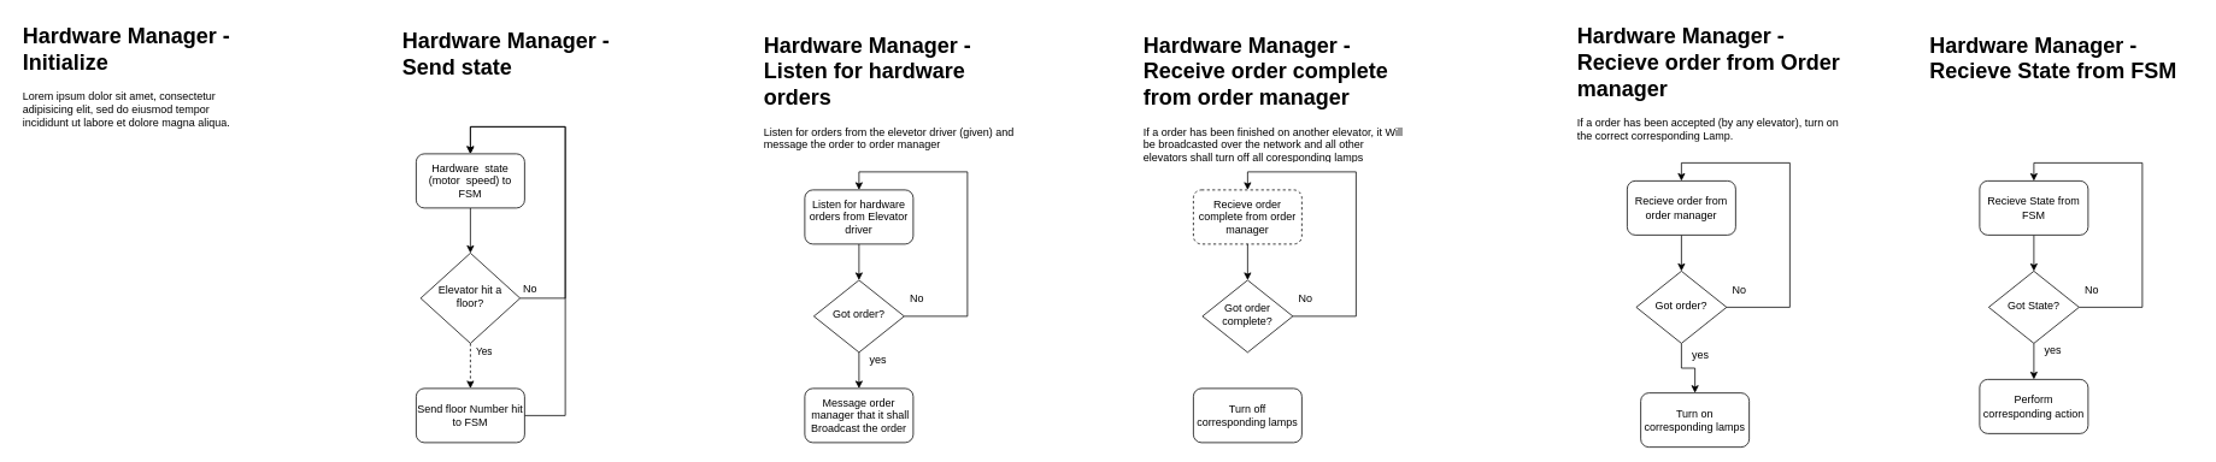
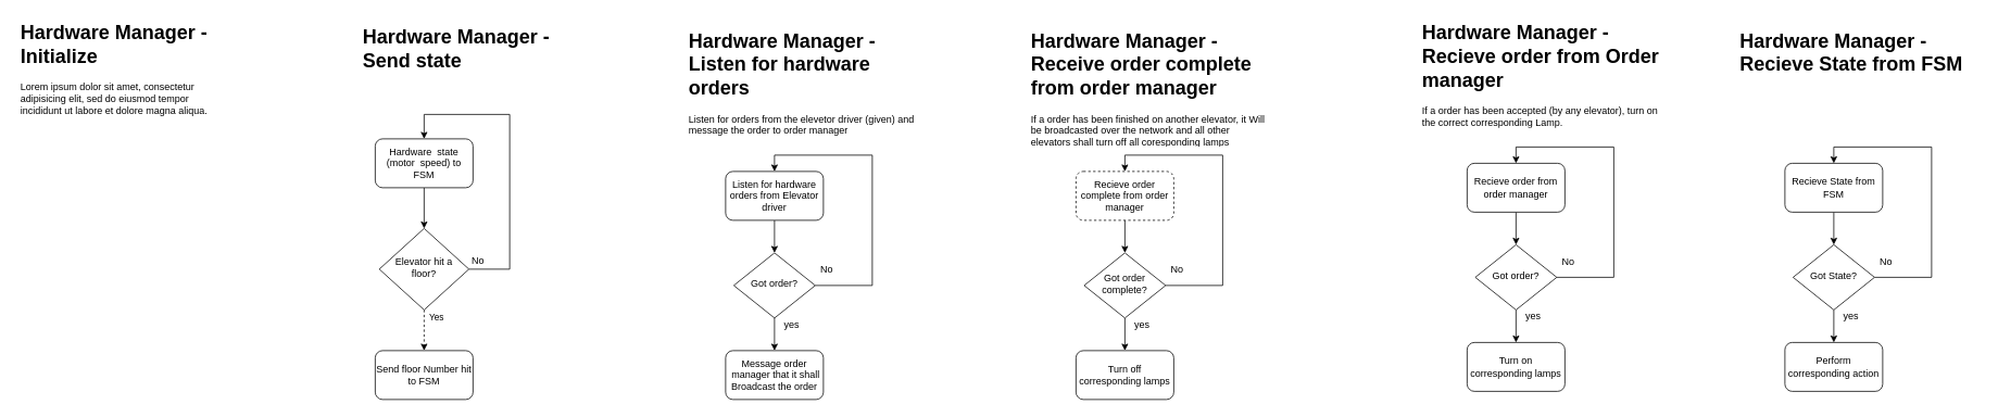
  <mxCell id="0" />
  <mxCell id="1" parent="0" />
  <mxCell id="2" value="" style="edgeStyle=orthogonalEdgeStyle;rounded=0;orthogonalLoop=1;jettySize=auto;html=1;" edge="1" parent="1" source="3" target="8"><mxGeometry relative="1" as="geometry" /></mxCell>
  <mxCell id="3" value="Listen for hardware orders from Elevator driver" style="rounded=1;whiteSpace=wrap;html=1;fontSize=12;glass=0;strokeWidth=1;shadow=0;" parent="1" vertex="1"><mxGeometry x="890" y="210" width="120" height="60" as="geometry" /></mxCell>
  <mxCell id="4" value="" style="edgeStyle=orthogonalEdgeStyle;rounded=0;orthogonalLoop=1;jettySize=auto;html=1;" edge="1" parent="1" source="8" target="11"><mxGeometry relative="1" as="geometry" /></mxCell>
  <mxCell id="5" value="yes" style="text;html=1;align=center;verticalAlign=middle;resizable=0;points=[];labelBackgroundColor=#ffffff;" vertex="1" connectable="0" parent="4"><mxGeometry x="-0.655" relative="1" as="geometry"><mxPoint x="20" as="offset" /></mxGeometry></mxCell>
  <mxCell id="6" style="edgeStyle=orthogonalEdgeStyle;rounded=0;orthogonalLoop=1;jettySize=auto;html=1;entryX=0.5;entryY=0;entryDx=0;entryDy=0;" edge="1" parent="1" source="8" target="3"><mxGeometry relative="1" as="geometry"><Array as="points"><mxPoint x="1070" y="350" /><mxPoint x="1070" y="190" /><mxPoint x="950" y="190" /></Array></mxGeometry></mxCell>
  <mxCell id="7" value="No" style="text;html=1;align=center;verticalAlign=middle;resizable=0;points=[];labelBackgroundColor=#ffffff;" vertex="1" connectable="0" parent="6"><mxGeometry x="-0.926" relative="1" as="geometry"><mxPoint x="-0.7" y="-20" as="offset" /></mxGeometry></mxCell>
  <mxCell id="8" value="Got order?" style="rhombus;whiteSpace=wrap;html=1;shadow=0;fontFamily=Helvetica;fontSize=12;align=center;strokeWidth=1;spacing=6;spacingTop=-4;" parent="1" vertex="1"><mxGeometry x="900" y="310" width="100" height="80" as="geometry" /></mxCell>
  <mxCell id="9" value="&lt;h1&gt;Hardware Manager - Initialize&lt;/h1&gt;&lt;p&gt;Lorem ipsum dolor sit amet, consectetur adipisicing elit, sed do eiusmod tempor incididunt ut labore et dolore magna aliqua.&lt;/p&gt;" style="text;html=1;strokeColor=none;fillColor=none;spacing=5;spacingTop=-20;whiteSpace=wrap;overflow=hidden;rounded=0;" vertex="1" parent="1"><mxGeometry x="20" y="20" width="260" height="140" as="geometry" /></mxCell>
  <mxCell id="10" value="&lt;h1&gt;Hardware Manager - Listen for hardware orders&lt;/h1&gt;&lt;p&gt;Listen for orders from the elevetor driver (given) and message the order to order manager&lt;/p&gt;" style="text;html=1;strokeColor=none;fillColor=none;spacing=5;spacingTop=-20;whiteSpace=wrap;overflow=hidden;rounded=0;" vertex="1" parent="1"><mxGeometry x="840" y="30" width="290" height="140" as="geometry" /></mxCell>
  <mxCell id="11" value="Message order &amp;nbsp;manager that it shall Broadcast the order" style="rounded=1;whiteSpace=wrap;html=1;fontSize=12;glass=0;strokeWidth=1;shadow=0;" vertex="1" parent="1"><mxGeometry x="890" y="430" width="120" height="60" as="geometry" /></mxCell>
  <mxCell id="12" value="&lt;h1&gt;Hardware Manager - Receive order complete from order manager&lt;/h1&gt;&lt;p&gt;If a order has been finished on another elevator, it Will be broadcasted over the network and all other elevators shall turn off all coresponding lamps&lt;/p&gt;" style="text;html=1;strokeColor=none;fillColor=none;spacing=5;spacingTop=-20;whiteSpace=wrap;overflow=hidden;rounded=0;" vertex="1" parent="1"><mxGeometry x="1260" y="30" width="300" height="150" as="geometry" /></mxCell>
  <mxCell id="13" value="" style="edgeStyle=orthogonalEdgeStyle;rounded=0;orthogonalLoop=1;jettySize=auto;html=1;" edge="1" parent="1" source="14" target="19"><mxGeometry relative="1" as="geometry" /></mxCell>
  <mxCell id="14" value="Recieve order complete from order manager" style="rounded=1;whiteSpace=wrap;html=1;fontSize=12;glass=0;strokeWidth=1;shadow=0;dashed=1;" vertex="1" parent="1"><mxGeometry x="1320" y="210" width="120" height="60" as="geometry" /></mxCell>
+ <mxCell id="15" value="" style="edgeStyle=orthogonalEdgeStyle;rounded=0;orthogonalLoop=1;jettySize=auto;html=1;" edge="1" parent="1" source="19" target="20"><mxGeometry relative="1" as="geometry" /></mxCell>
+ <mxCell id="16" value="yes" style="text;html=1;align=center;verticalAlign=middle;resizable=0;points=[];labelBackgroundColor=#ffffff;" vertex="1" connectable="0" parent="15"><mxGeometry x="-0.655" relative="1" as="geometry"><mxPoint x="20" as="offset" /></mxGeometry></mxCell>
  <mxCell id="17" style="edgeStyle=orthogonalEdgeStyle;rounded=0;orthogonalLoop=1;jettySize=auto;html=1;entryX=0.5;entryY=0;entryDx=0;entryDy=0;" edge="1" parent="1" source="19" target="14"><mxGeometry relative="1" as="geometry"><Array as="points"><mxPoint x="1500" y="350" /><mxPoint x="1500" y="190" /><mxPoint x="1380" y="190" /></Array></mxGeometry></mxCell>
  <mxCell id="18" value="No" style="text;html=1;align=center;verticalAlign=middle;resizable=0;points=[];labelBackgroundColor=#ffffff;" vertex="1" connectable="0" parent="17"><mxGeometry x="-0.926" relative="1" as="geometry"><mxPoint x="-0.7" y="-20" as="offset" /></mxGeometry></mxCell>
  <mxCell id="19" value="Got order complete?" style="rhombus;whiteSpace=wrap;html=1;shadow=0;fontFamily=Helvetica;fontSize=12;align=center;strokeWidth=1;spacing=6;spacingTop=-4;" vertex="1" parent="1"><mxGeometry x="1330" y="310" width="100" height="80" as="geometry" /></mxCell>
  <mxCell id="20" value="Turn off corresponding lamps" style="rounded=1;whiteSpace=wrap;html=1;fontSize=12;glass=0;strokeWidth=1;shadow=0;" vertex="1" parent="1"><mxGeometry x="1320" y="430" width="120" height="60" as="geometry" /></mxCell>
  <mxCell id="21" value="&lt;h1&gt;Hardware Manager - Recieve order from Order manager&lt;/h1&gt;&lt;div&gt;If a order has been accepted (by any elevator), turn on the correct corresponding Lamp.&lt;/div&gt;" style="text;html=1;strokeColor=none;fillColor=none;spacing=5;spacingTop=-20;whiteSpace=wrap;overflow=hidden;rounded=0;" vertex="1" parent="1"><mxGeometry x="1740" y="20" width="300" height="150" as="geometry" /></mxCell>
  <mxCell id="22" value="" style="edgeStyle=orthogonalEdgeStyle;rounded=0;orthogonalLoop=1;jettySize=auto;html=1;" edge="1" parent="1" source="23" target="28"><mxGeometry relative="1" as="geometry" /></mxCell>
  <mxCell id="23" value="Recieve order from order manager" style="rounded=1;whiteSpace=wrap;html=1;fontSize=12;glass=0;strokeWidth=1;shadow=0;" vertex="1" parent="1"><mxGeometry x="1800" y="200" width="120" height="60" as="geometry" /></mxCell>
  <mxCell id="24" value="" style="edgeStyle=orthogonalEdgeStyle;rounded=0;orthogonalLoop=1;jettySize=auto;html=1;" edge="1" parent="1" source="28" target="29"><mxGeometry relative="1" as="geometry" /></mxCell>
  <mxCell id="25" value="yes" style="text;html=1;align=center;verticalAlign=middle;resizable=0;points=[];labelBackgroundColor=#ffffff;" vertex="1" connectable="0" parent="24"><mxGeometry x="-0.655" relative="1" as="geometry"><mxPoint x="20" as="offset" /></mxGeometry></mxCell>
  <mxCell id="26" style="edgeStyle=orthogonalEdgeStyle;rounded=0;orthogonalLoop=1;jettySize=auto;html=1;entryX=0.5;entryY=0;entryDx=0;entryDy=0;" edge="1" parent="1" source="28" target="23"><mxGeometry relative="1" as="geometry"><Array as="points"><mxPoint x="1980" y="340" /><mxPoint x="1980" y="180" /><mxPoint x="1860" y="180" /></Array></mxGeometry></mxCell>
  <mxCell id="27" value="No" style="text;html=1;align=center;verticalAlign=middle;resizable=0;points=[];labelBackgroundColor=#ffffff;" vertex="1" connectable="0" parent="26"><mxGeometry x="-0.926" relative="1" as="geometry"><mxPoint x="-0.7" y="-20" as="offset" /></mxGeometry></mxCell>
  <mxCell id="28" value="Got order?" style="rhombus;whiteSpace=wrap;html=1;shadow=0;fontFamily=Helvetica;fontSize=12;align=center;strokeWidth=1;spacing=6;spacingTop=-4;" vertex="1" parent="1"><mxGeometry x="1810" y="300" width="100" height="80" as="geometry" /></mxCell>
- <mxCell id="29" value="Turn on corresponding lamps" style="rounded=1;whiteSpace=wrap;html=1;fontSize=12;glass=0;strokeWidth=1;shadow=0;" vertex="1" parent="1"><mxGeometry x="1815" y="435" width="120" height="60" as="geometry" /></mxCell>
+ <mxCell id="29" value="Turn on corresponding lamps" style="rounded=1;whiteSpace=wrap;html=1;fontSize=12;glass=0;strokeWidth=1;shadow=0;" vertex="1" parent="1"><mxGeometry x="1800" y="420" width="120" height="60" as="geometry" /></mxCell>
  <mxCell id="30" value="&lt;h1&gt;Hardware Manager - Send state&lt;/h1&gt;&lt;h1&gt;&lt;br&gt;&lt;/h1&gt;" style="text;html=1;strokeColor=none;fillColor=none;spacing=5;spacingTop=-20;whiteSpace=wrap;overflow=hidden;rounded=0;" vertex="1" parent="1"><mxGeometry x="440" y="25" width="290" height="140" as="geometry" /></mxCell>
  <mxCell id="31" value="" style="edgeStyle=orthogonalEdgeStyle;rounded=0;orthogonalLoop=1;jettySize=auto;html=1;" edge="1" parent="1" source="32" target="36"><mxGeometry relative="1" as="geometry" /></mxCell>
  <mxCell id="32" value="Hardware &amp;nbsp;state (motor &amp;nbsp;speed) to FSM" style="rounded=1;whiteSpace=wrap;html=1;fontSize=12;glass=0;strokeWidth=1;shadow=0;" vertex="1" parent="1"><mxGeometry x="460" y="170" width="120" height="60" as="geometry" /></mxCell>
  <mxCell id="33" style="edgeStyle=orthogonalEdgeStyle;rounded=0;orthogonalLoop=1;jettySize=auto;html=1;entryX=0.5;entryY=0;entryDx=0;entryDy=0;" edge="1" parent="1" source="36" target="32"><mxGeometry relative="1" as="geometry"><Array as="points"><mxPoint x="625" y="330" /><mxPoint x="625" y="140" /><mxPoint x="520" y="140" /></Array></mxGeometry></mxCell>
  <mxCell id="34" value="No" style="text;html=1;align=center;verticalAlign=middle;resizable=0;points=[];labelBackgroundColor=#ffffff;" vertex="1" connectable="0" parent="33"><mxGeometry x="-0.893" y="-5" relative="1" as="geometry"><mxPoint x="-9.94" y="-15.06" as="offset" /></mxGeometry></mxCell>
  <mxCell id="35" value="Yes" style="edgeStyle=orthogonalEdgeStyle;rounded=0;orthogonalLoop=1;jettySize=auto;html=1;dashed=1;" edge="1" parent="1" source="36" target="38"><mxGeometry x="-0.6" y="15" relative="1" as="geometry"><mxPoint y="-1" as="offset" /></mxGeometry></mxCell>
  <mxCell id="36" value="Elevator hit a floor?" style="rhombus;whiteSpace=wrap;html=1;shadow=0;fontFamily=Helvetica;fontSize=12;align=center;strokeWidth=1;spacing=6;spacingTop=-4;" vertex="1" parent="1"><mxGeometry x="465" y="280" width="110" height="100" as="geometry" /></mxCell>
- <mxCell id="37" style="edgeStyle=orthogonalEdgeStyle;rounded=0;orthogonalLoop=1;jettySize=auto;html=1;entryX=0.5;entryY=0;entryDx=0;entryDy=0;" edge="1" parent="1" source="38" target="32"><mxGeometry relative="1" as="geometry"><Array as="points"><mxPoint x="625" y="460" /><mxPoint x="625" y="140" /><mxPoint x="520" y="140" /></Array></mxGeometry></mxCell>
  <mxCell id="38" value="Send floor Number hit to FSM" style="rounded=1;whiteSpace=wrap;html=1;fontSize=12;glass=0;strokeWidth=1;shadow=0;" vertex="1" parent="1"><mxGeometry x="460" y="430" width="120" height="60" as="geometry" /></mxCell>
  <mxCell id="39" value="&lt;h1&gt;Hardware Manager - Recieve State from FSM&lt;/h1&gt;&lt;div&gt;&lt;br&gt;&lt;/div&gt;" style="text;html=1;strokeColor=none;fillColor=none;spacing=5;spacingTop=-20;whiteSpace=wrap;overflow=hidden;rounded=0;" vertex="1" parent="1"><mxGeometry x="2130" y="30" width="300" height="150" as="geometry" /></mxCell>
  <mxCell id="40" value="" style="edgeStyle=orthogonalEdgeStyle;rounded=0;orthogonalLoop=1;jettySize=auto;html=1;" edge="1" parent="1" source="41" target="46"><mxGeometry relative="1" as="geometry" /></mxCell>
  <mxCell id="41" value="Recieve State from FSM" style="rounded=1;whiteSpace=wrap;html=1;fontSize=12;glass=0;strokeWidth=1;shadow=0;" vertex="1" parent="1"><mxGeometry x="2190" y="200" width="120" height="60" as="geometry" /></mxCell>
  <mxCell id="42" value="" style="edgeStyle=orthogonalEdgeStyle;rounded=0;orthogonalLoop=1;jettySize=auto;html=1;" edge="1" parent="1" source="46" target="47"><mxGeometry relative="1" as="geometry" /></mxCell>
  <mxCell id="43" value="yes" style="text;html=1;align=center;verticalAlign=middle;resizable=0;points=[];labelBackgroundColor=#ffffff;" vertex="1" connectable="0" parent="42"><mxGeometry x="-0.655" relative="1" as="geometry"><mxPoint x="20" as="offset" /></mxGeometry></mxCell>
  <mxCell id="44" style="edgeStyle=orthogonalEdgeStyle;rounded=0;orthogonalLoop=1;jettySize=auto;html=1;entryX=0.5;entryY=0;entryDx=0;entryDy=0;" edge="1" parent="1" source="46" target="41"><mxGeometry relative="1" as="geometry"><Array as="points"><mxPoint x="2370" y="340" /><mxPoint x="2370" y="180" /><mxPoint x="2250" y="180" /></Array></mxGeometry></mxCell>
  <mxCell id="45" value="No" style="text;html=1;align=center;verticalAlign=middle;resizable=0;points=[];labelBackgroundColor=#ffffff;" vertex="1" connectable="0" parent="44"><mxGeometry x="-0.926" relative="1" as="geometry"><mxPoint x="-0.7" y="-20" as="offset" /></mxGeometry></mxCell>
  <mxCell id="46" value="Got State?" style="rhombus;whiteSpace=wrap;html=1;shadow=0;fontFamily=Helvetica;fontSize=12;align=center;strokeWidth=1;spacing=6;spacingTop=-4;" vertex="1" parent="1"><mxGeometry x="2200" y="300" width="100" height="80" as="geometry" /></mxCell>
  <mxCell id="47" value="Perform corresponding action" style="rounded=1;whiteSpace=wrap;html=1;fontSize=12;glass=0;strokeWidth=1;shadow=0;" vertex="1" parent="1"><mxGeometry x="2190" y="420" width="120" height="60" as="geometry" /></mxCell>
